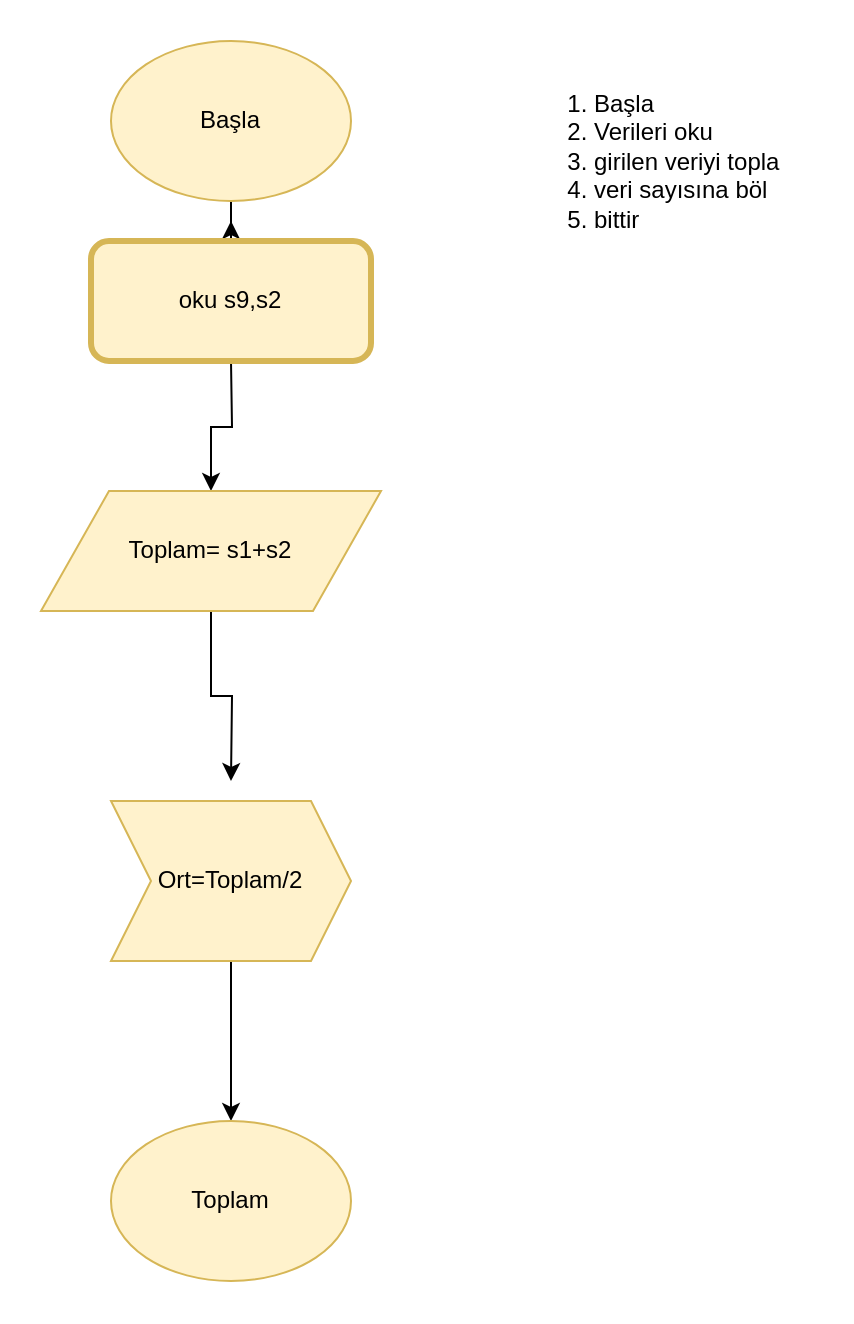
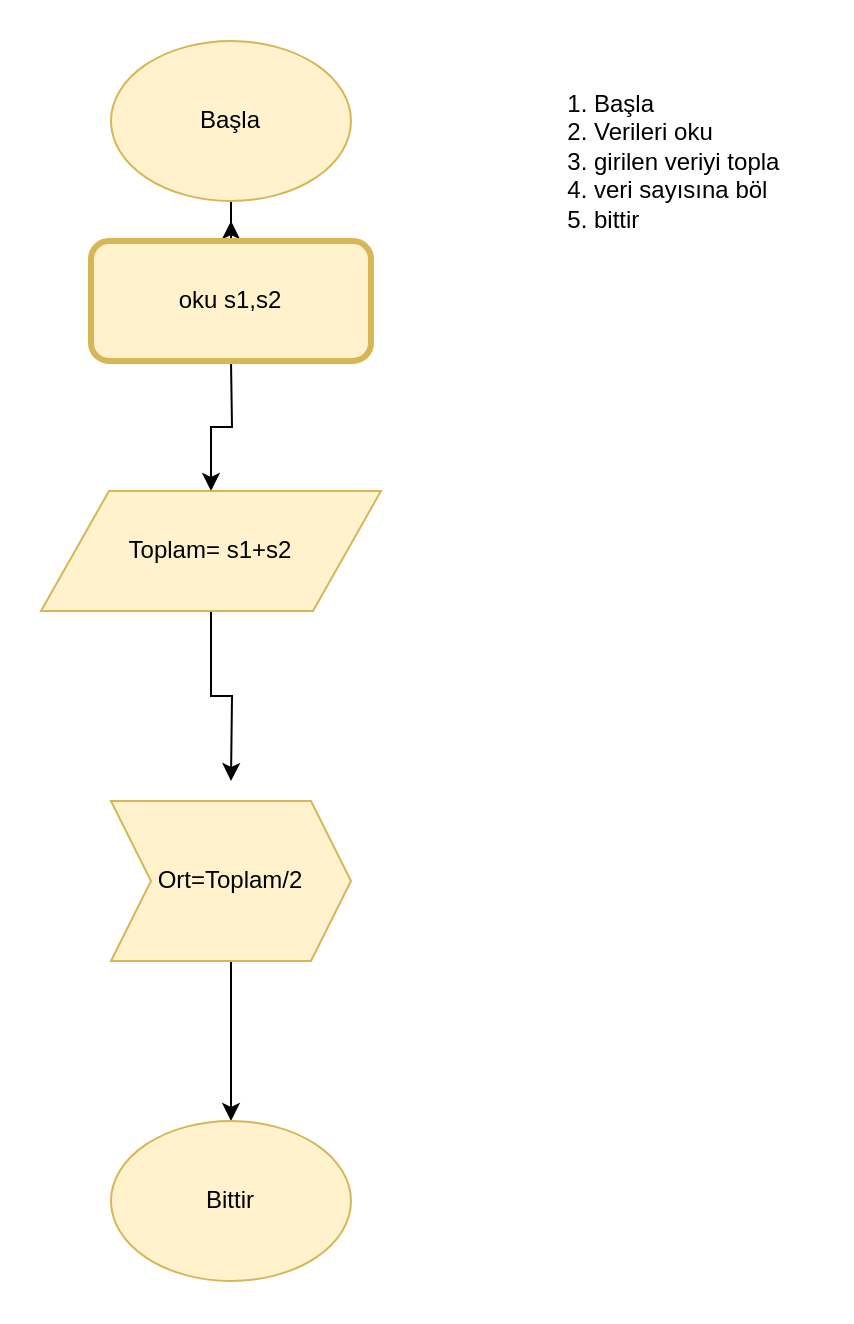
  <mxCell id="0" />
  <mxCell id="1" parent="0" />
  <mxCell id="2" value="" style="edgeStyle=orthogonalEdgeStyle;rounded=0;orthogonalLoop=1;jettySize=auto;html=1;" edge="1" parent="1" source="3"><mxGeometry relative="1" as="geometry"><mxPoint x="115" y="110" as="targetPoint" /></mxGeometry></mxCell>
  <mxCell id="3" value="Başla" style="ellipse;whiteSpace=wrap;html=1;fillColor=#fff2cc;strokeColor=#d6b656;" vertex="1" parent="1"><mxGeometry x="55" y="20" width="120" height="80" as="geometry" /></mxCell>
  <mxCell id="4" value="" style="edgeStyle=orthogonalEdgeStyle;rounded=0;orthogonalLoop=1;jettySize=auto;html=1;" edge="1" parent="1" target="6"><mxGeometry relative="1" as="geometry"><mxPoint x="115" y="180" as="sourcePoint" /></mxGeometry></mxCell>
  <mxCell id="5" value="" style="edgeStyle=orthogonalEdgeStyle;rounded=0;orthogonalLoop=1;jettySize=auto;html=1;" edge="1" parent="1" source="6"><mxGeometry relative="1" as="geometry"><mxPoint x="115" y="390" as="targetPoint" /></mxGeometry></mxCell>
  <mxCell id="6" value="Toplam= s1+s2" style="shape=parallelogram;perimeter=parallelogramPerimeter;whiteSpace=wrap;html=1;fillColor=#fff2cc;strokeColor=#d6b656;" vertex="1" parent="1"><mxGeometry x="20" y="245" width="170" height="60" as="geometry" /></mxCell>
  <mxCell id="7" value="" style="edgeStyle=orthogonalEdgeStyle;rounded=0;orthogonalLoop=1;jettySize=auto;html=1;" edge="1" parent="1" source="8"><mxGeometry relative="1" as="geometry"><mxPoint x="115" y="560" as="targetPoint" /></mxGeometry></mxCell>
  <mxCell id="8" value="Ort=Toplam/2" style="shape=step;perimeter=stepPerimeter;whiteSpace=wrap;html=1;fixedSize=1;fillColor=#fff2cc;strokeColor=#d6b656;" vertex="1" parent="1"><mxGeometry x="55" y="400" width="120" height="80" as="geometry" /></mxCell>
- <mxCell id="9" value="Toplam" style="ellipse;whiteSpace=wrap;html=1;fillColor=#fff2cc;strokeColor=#d6b656;" vertex="1" parent="1"><mxGeometry x="55" y="560" width="120" height="80" as="geometry" /></mxCell>
+ <mxCell id="9" value="Bittir" style="ellipse;whiteSpace=wrap;html=1;fillColor=#fff2cc;strokeColor=#d6b656;" vertex="1" parent="1"><mxGeometry x="55" y="560" width="120" height="80" as="geometry" /></mxCell>
  <mxCell id="10" value="&lt;ol&gt;&lt;li&gt;Başla&lt;/li&gt;&lt;li&gt;Verileri oku&lt;/li&gt;&lt;li&gt;girilen veriyi topla&lt;/li&gt;&lt;li&gt;veri sayısına böl&lt;/li&gt;&lt;li&gt;bittir&lt;/li&gt;&lt;/ol&gt;" style="text;html=1;resizable=0;points=[];autosize=1;align=left;verticalAlign=top;spacingTop=-4;strokeWidth=3;" vertex="1" parent="1"><mxGeometry x="255" y="30" width="150" height="100" as="geometry" /></mxCell>
- <mxCell id="11" value="oku s9,s2" style="rounded=1;whiteSpace=wrap;html=1;strokeWidth=3;fillColor=#fff2cc;strokeColor=#d6b656;" vertex="1" parent="1"><mxGeometry x="45" y="120" width="140" height="60" as="geometry" /></mxCell>
+ <mxCell id="11" value="oku s1,s2" style="rounded=1;whiteSpace=wrap;html=1;strokeWidth=3;fillColor=#fff2cc;strokeColor=#d6b656;" vertex="1" parent="1"><mxGeometry x="45" y="120" width="140" height="60" as="geometry" /></mxCell>
